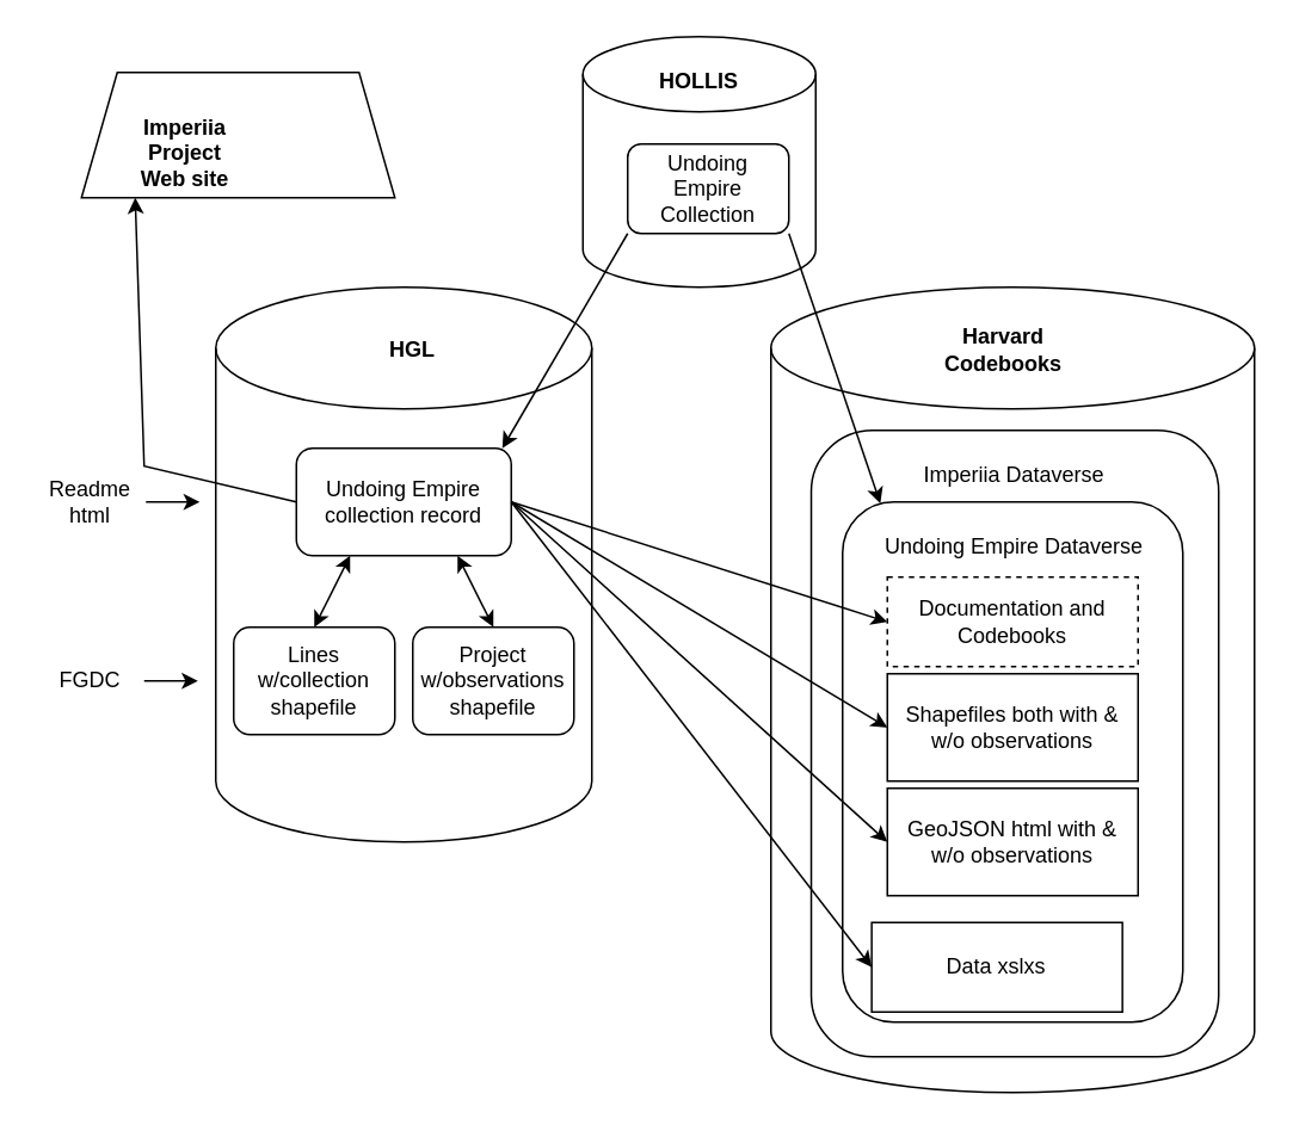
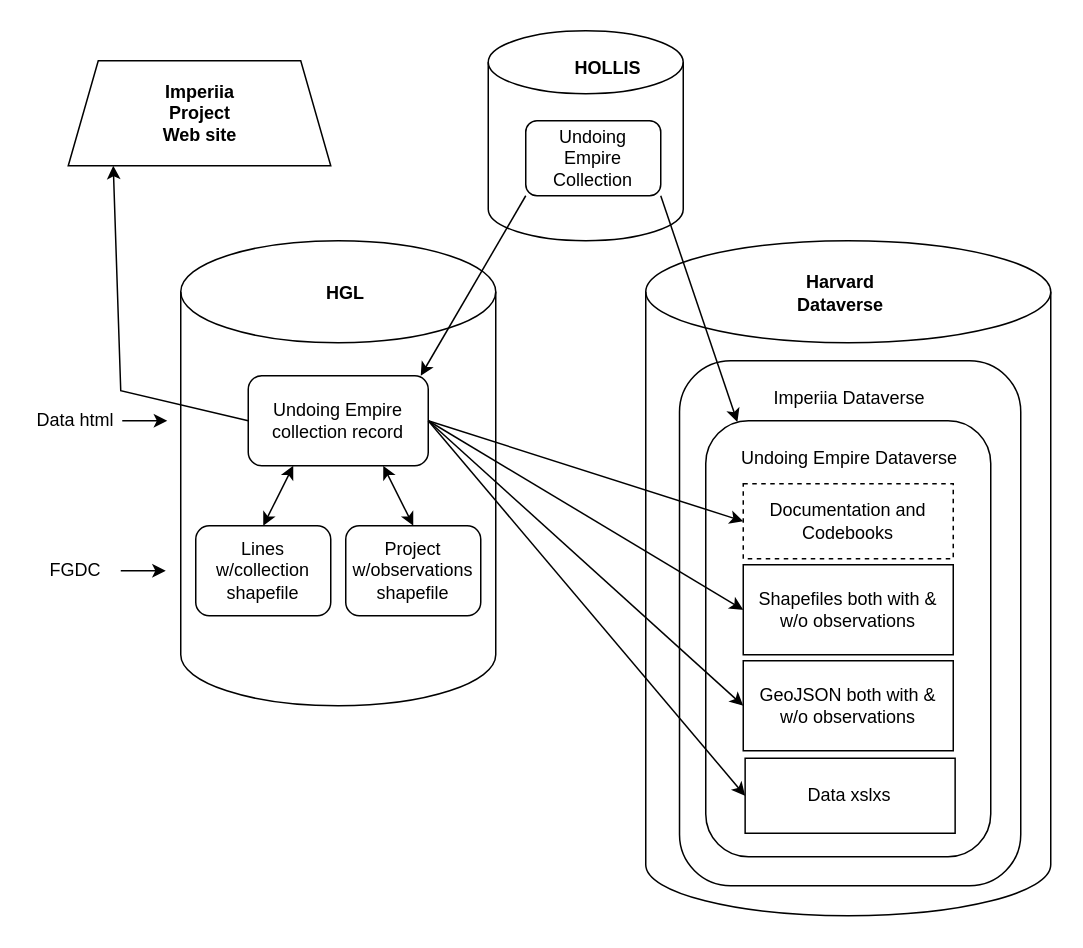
  <mxCell id="0" />
  <mxCell id="1" parent="0" />
  <mxCell id="2" value="" style="shape=cylinder3;whiteSpace=wrap;html=1;boundedLbl=1;backgroundOutline=1;size=34;" parent="1" vertex="1"><mxGeometry x="120" y="160" width="210" height="310" as="geometry" /></mxCell>
  <mxCell id="3" value="" style="shape=cylinder3;whiteSpace=wrap;html=1;boundedLbl=1;backgroundOutline=1;size=34;" parent="1" vertex="1"><mxGeometry x="430" y="160" width="270" height="450" as="geometry" /></mxCell>
  <mxCell id="4" value="HGL" style="text;strokeColor=none;align=center;fillColor=none;html=1;verticalAlign=middle;whiteSpace=wrap;rounded=0;fontStyle=1" parent="1" vertex="1"><mxGeometry x="200" y="180" width="60" height="30" as="geometry" /></mxCell>
- <mxCell id="5" value="&lt;b&gt;Harvard&lt;br&gt;Codebooks&lt;/b&gt;" style="text;strokeColor=none;align=center;fillColor=none;html=1;verticalAlign=middle;whiteSpace=wrap;rounded=0;" parent="1" vertex="1"><mxGeometry x="530" y="180" width="60" height="30" as="geometry" /></mxCell>
+ <mxCell id="5" value="&lt;b&gt;Harvard&lt;br&gt;Dataverse&lt;/b&gt;" style="text;strokeColor=none;align=center;fillColor=none;html=1;verticalAlign=middle;whiteSpace=wrap;rounded=0;" parent="1" vertex="1"><mxGeometry x="530" y="180" width="60" height="30" as="geometry" /></mxCell>
  <mxCell id="6" value="" style="rounded=1;whiteSpace=wrap;html=1;" parent="1" vertex="1"><mxGeometry x="165" y="250" width="120" height="60" as="geometry" /></mxCell>
  <mxCell id="7" value="" style="rounded=1;whiteSpace=wrap;html=1;" parent="1" vertex="1"><mxGeometry x="230" y="350" width="90" height="60" as="geometry" /></mxCell>
  <mxCell id="8" value="" style="rounded=1;whiteSpace=wrap;html=1;" parent="1" vertex="1"><mxGeometry x="130" y="350" width="90" height="60" as="geometry" /></mxCell>
  <mxCell id="9" value="Undoing Empire&lt;br&gt;collection record" style="text;html=1;strokeColor=none;fillColor=none;align=center;verticalAlign=middle;whiteSpace=wrap;rounded=0;" parent="1" vertex="1"><mxGeometry x="176.25" y="256.25" width="97.5" height="47.5" as="geometry" /></mxCell>
  <mxCell id="10" value="Lines w/collection shapefile" style="text;html=1;strokeColor=none;fillColor=none;align=center;verticalAlign=middle;whiteSpace=wrap;rounded=0;" parent="1" vertex="1"><mxGeometry x="150" y="370" width="50" height="20" as="geometry" /></mxCell>
  <mxCell id="11" value="Project w/observations shapefile" style="text;html=1;strokeColor=none;fillColor=none;align=center;verticalAlign=middle;whiteSpace=wrap;rounded=0;" parent="1" vertex="1"><mxGeometry x="245" y="365" width="60" height="30" as="geometry" /></mxCell>
  <mxCell id="12" value="" style="rounded=1;whiteSpace=wrap;html=1;" parent="1" vertex="1"><mxGeometry x="452.51" y="240" width="227.49" height="350" as="geometry" /></mxCell>
  <mxCell id="13" value="" style="shape=cylinder3;whiteSpace=wrap;html=1;boundedLbl=1;backgroundOutline=1;size=21;" parent="1" vertex="1"><mxGeometry x="325" y="20" width="130" height="140" as="geometry" /></mxCell>
- <mxCell id="14" value="&lt;b&gt;HOLLIS&lt;/b&gt;" style="text;html=1;strokeColor=none;fillColor=none;align=center;verticalAlign=middle;whiteSpace=wrap;rounded=0;" parent="1" vertex="1"><mxGeometry x="360" y="30" width="60" height="30" as="geometry" /></mxCell>
+ <mxCell id="14" value="&lt;b&gt;HOLLIS&lt;/b&gt;" style="text;html=1;strokeColor=none;fillColor=none;align=center;verticalAlign=middle;whiteSpace=wrap;rounded=0;" parent="1" vertex="1"><mxGeometry x="375" y="30" width="60" height="30" as="geometry" /></mxCell>
  <mxCell id="15" value="" style="rounded=1;whiteSpace=wrap;html=1;" parent="1" vertex="1"><mxGeometry x="350" y="80" width="90" height="50" as="geometry" /></mxCell>
  <mxCell id="16" value="Undoing Empire&lt;br&gt;Collection" style="text;html=1;strokeColor=none;fillColor=none;align=center;verticalAlign=middle;whiteSpace=wrap;rounded=0;" parent="1" vertex="1"><mxGeometry x="365" y="90" width="60" height="30" as="geometry" /></mxCell>
  <mxCell id="17" value="" style="endArrow=classic;html=1;rounded=0;exitX=0;exitY=1;exitDx=0;exitDy=0;" parent="1" source="15" edge="1"><mxGeometry width="50" height="50" relative="1" as="geometry"><mxPoint x="410" y="360" as="sourcePoint" /><mxPoint x="280" y="250" as="targetPoint" /></mxGeometry></mxCell>
  <mxCell id="18" value="" style="endArrow=classic;html=1;rounded=0;exitX=1;exitY=1;exitDx=0;exitDy=0;entryX=0.111;entryY=0.003;entryDx=0;entryDy=0;entryPerimeter=0;" parent="1" source="15" target="23" edge="1"><mxGeometry width="50" height="50" relative="1" as="geometry"><mxPoint x="410" y="360" as="sourcePoint" /><mxPoint x="460" y="310" as="targetPoint" /></mxGeometry></mxCell>
  <mxCell id="19" value="FGDC" style="text;html=1;strokeColor=none;fillColor=none;align=center;verticalAlign=middle;whiteSpace=wrap;rounded=0;" parent="1" vertex="1"><mxGeometry x="20" y="365" width="60" height="30" as="geometry" /></mxCell>
  <mxCell id="20" value="" style="endArrow=classic;html=1;rounded=0;exitX=1;exitY=0.5;exitDx=0;exitDy=0;" parent="1" source="19" edge="1"><mxGeometry width="50" height="50" relative="1" as="geometry"><mxPoint x="90" y="390" as="sourcePoint" /><mxPoint x="110" y="380" as="targetPoint" /></mxGeometry></mxCell>
- <mxCell id="21" value="Readme html" style="text;html=1;strokeColor=none;fillColor=none;align=center;verticalAlign=middle;whiteSpace=wrap;rounded=0;" parent="1" vertex="1"><mxGeometry x="20" y="265" width="60" height="30" as="geometry" /></mxCell>
+ <mxCell id="21" value="Data html" style="text;html=1;strokeColor=none;fillColor=none;align=center;verticalAlign=middle;whiteSpace=wrap;rounded=0;" parent="1" vertex="1"><mxGeometry x="20" y="265" width="60" height="30" as="geometry" /></mxCell>
  <mxCell id="22" value="" style="endArrow=classic;html=1;rounded=0;exitX=1;exitY=0.5;exitDx=0;exitDy=0;" parent="1" edge="1"><mxGeometry width="50" height="50" relative="1" as="geometry"><mxPoint x="81" y="280" as="sourcePoint" /><mxPoint x="111" y="280" as="targetPoint" /></mxGeometry></mxCell>
  <mxCell id="23" value="" style="rounded=1;whiteSpace=wrap;html=1;" parent="1" vertex="1"><mxGeometry x="470" y="280" width="190" height="290.62" as="geometry" /></mxCell>
  <mxCell id="24" value="Undoing Empire Dataverse" style="text;html=1;strokeColor=none;fillColor=none;align=center;verticalAlign=middle;whiteSpace=wrap;rounded=0;" parent="1" vertex="1"><mxGeometry x="481.26" y="290" width="170" height="30" as="geometry" /></mxCell>
  <mxCell id="25" value="Imperiia Dataverse" style="text;html=1;strokeColor=none;fillColor=none;align=center;verticalAlign=middle;whiteSpace=wrap;rounded=0;" parent="1" vertex="1"><mxGeometry x="506.26" y="250" width="120" height="30" as="geometry" /></mxCell>
  <mxCell id="26" value="" style="shape=trapezoid;perimeter=trapezoidPerimeter;whiteSpace=wrap;html=1;fixedSize=1;" parent="1" vertex="1"><mxGeometry x="45" y="40" width="175" height="70" as="geometry" /></mxCell>
- <mxCell id="27" value="&lt;b&gt;Imperiia Project Web site&lt;/b&gt;" style="text;html=1;strokeColor=none;fillColor=none;align=center;verticalAlign=middle;whiteSpace=wrap;rounded=0;" parent="1" vertex="1"><mxGeometry x="72.5" y="70" width="60" height="30" as="geometry" /></mxCell>
+ <mxCell id="27" value="&lt;b&gt;Imperiia Project Web site&lt;/b&gt;" style="text;html=1;strokeColor=none;fillColor=none;align=center;verticalAlign=middle;whiteSpace=wrap;rounded=0;" parent="1" vertex="1"><mxGeometry x="102.5" y="60" width="60" height="30" as="geometry" /></mxCell>
  <mxCell id="28" value="Documentation and&lt;br&gt;Codebooks" style="rounded=0;whiteSpace=wrap;html=1;dashed=1;" parent="1" vertex="1"><mxGeometry x="495" y="322" width="140" height="50" as="geometry" /></mxCell>
  <mxCell id="29" value="Shapefiles both with &amp;amp; w/o observations" style="rounded=0;whiteSpace=wrap;html=1;" parent="1" vertex="1"><mxGeometry x="495" y="376" width="140" height="60" as="geometry" /></mxCell>
- <mxCell id="30" value="GeoJSON html with &amp;amp; w/o observations" style="rounded=0;whiteSpace=wrap;html=1;" parent="1" vertex="1"><mxGeometry x="495" y="440" width="140" height="60" as="geometry" /></mxCell>
- <mxCell id="31" value="Data xslxs" style="rounded=0;whiteSpace=wrap;html=1;" parent="1" vertex="1"><mxGeometry x="486.26" y="515" width="140" height="50" as="geometry" /></mxCell>
+ <mxCell id="30" value="GeoJSON both with &amp;amp; w/o observations" style="rounded=0;whiteSpace=wrap;html=1;" parent="1" vertex="1"><mxGeometry x="495" y="440" width="140" height="60" as="geometry" /></mxCell>
+ <mxCell id="31" value="Data xslxs" style="rounded=0;whiteSpace=wrap;html=1;" parent="1" vertex="1"><mxGeometry x="496.26" y="505" width="140" height="50" as="geometry" /></mxCell>
  <mxCell id="32" value="" style="endArrow=classic;html=1;rounded=0;exitX=1;exitY=0.5;exitDx=0;exitDy=0;entryX=0;entryY=0.5;entryDx=0;entryDy=0;" parent="1" source="6" target="28" edge="1"><mxGeometry width="50" height="50" relative="1" as="geometry"><mxPoint x="410" y="360" as="sourcePoint" /><mxPoint x="450" y="290" as="targetPoint" /></mxGeometry></mxCell>
  <mxCell id="33" value="" style="endArrow=classic;html=1;rounded=0;exitX=1;exitY=0.5;exitDx=0;exitDy=0;entryX=0;entryY=0.5;entryDx=0;entryDy=0;" parent="1" source="6" target="29" edge="1"><mxGeometry width="50" height="50" relative="1" as="geometry"><mxPoint x="295" y="290" as="sourcePoint" /><mxPoint x="505" y="357" as="targetPoint" /></mxGeometry></mxCell>
  <mxCell id="34" value="" style="endArrow=classic;html=1;rounded=0;entryX=0;entryY=0.5;entryDx=0;entryDy=0;exitX=1;exitY=0.5;exitDx=0;exitDy=0;" parent="1" source="6" target="30" edge="1"><mxGeometry width="50" height="50" relative="1" as="geometry"><mxPoint x="330" y="320" as="sourcePoint" /><mxPoint x="535" y="510" as="targetPoint" /></mxGeometry></mxCell>
  <mxCell id="35" value="" style="endArrow=classic;html=1;rounded=0;exitX=1;exitY=0.5;exitDx=0;exitDy=0;entryX=0;entryY=0.5;entryDx=0;entryDy=0;" parent="1" source="6" target="31" edge="1"><mxGeometry width="50" height="50" relative="1" as="geometry"><mxPoint x="125" y="500" as="sourcePoint" /><mxPoint x="335" y="626" as="targetPoint" /></mxGeometry></mxCell>
  <mxCell id="36" value="" style="endArrow=classic;html=1;rounded=0;exitX=0;exitY=0.5;exitDx=0;exitDy=0;" parent="1" source="6" edge="1"><mxGeometry width="50" height="50" relative="1" as="geometry"><mxPoint x="25" y="160" as="sourcePoint" /><mxPoint x="75" y="110" as="targetPoint" /><Array as="points"><mxPoint x="80" y="260" /></Array></mxGeometry></mxCell>
  <mxCell id="37" value="" style="endArrow=classic;startArrow=classic;html=1;rounded=0;entryX=0.25;entryY=1;entryDx=0;entryDy=0;exitX=0.5;exitY=0;exitDx=0;exitDy=0;" edge="1" parent="1" source="8" target="6"><mxGeometry width="50" height="50" relative="1" as="geometry"><mxPoint x="40" y="358.5" as="sourcePoint" /><mxPoint x="95" y="320" as="targetPoint" /></mxGeometry></mxCell>
  <mxCell id="38" value="" style="endArrow=classic;startArrow=classic;html=1;rounded=0;entryX=0.75;entryY=1;entryDx=0;entryDy=0;exitX=0.5;exitY=0;exitDx=0;exitDy=0;" edge="1" parent="1" source="7" target="6"><mxGeometry width="50" height="50" relative="1" as="geometry"><mxPoint x="185" y="360" as="sourcePoint" /><mxPoint x="205" y="320" as="targetPoint" /></mxGeometry></mxCell>
